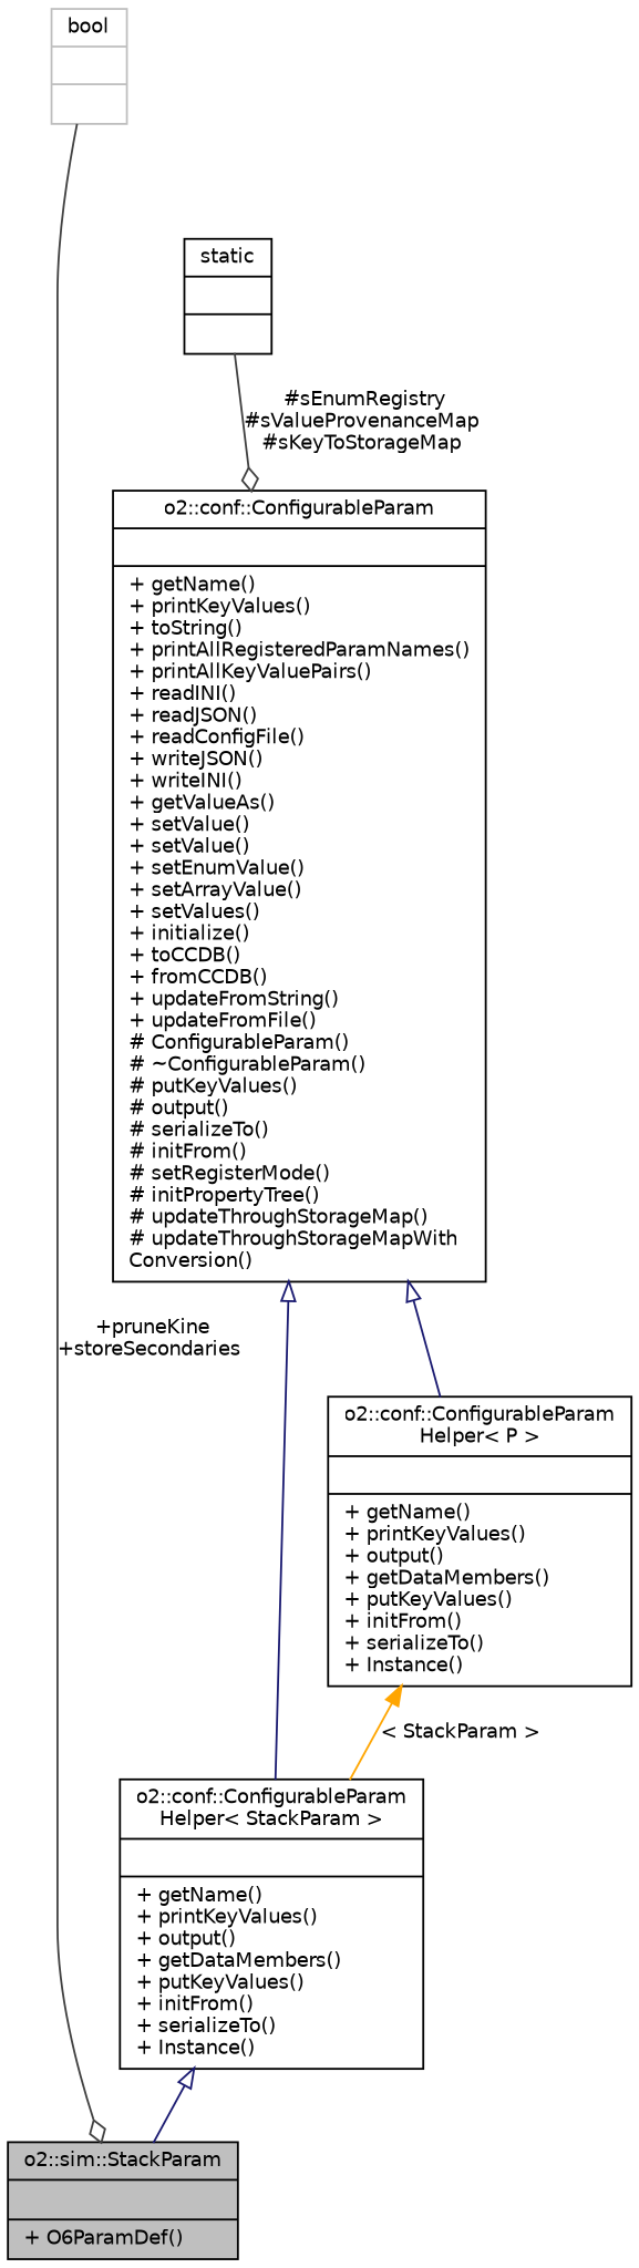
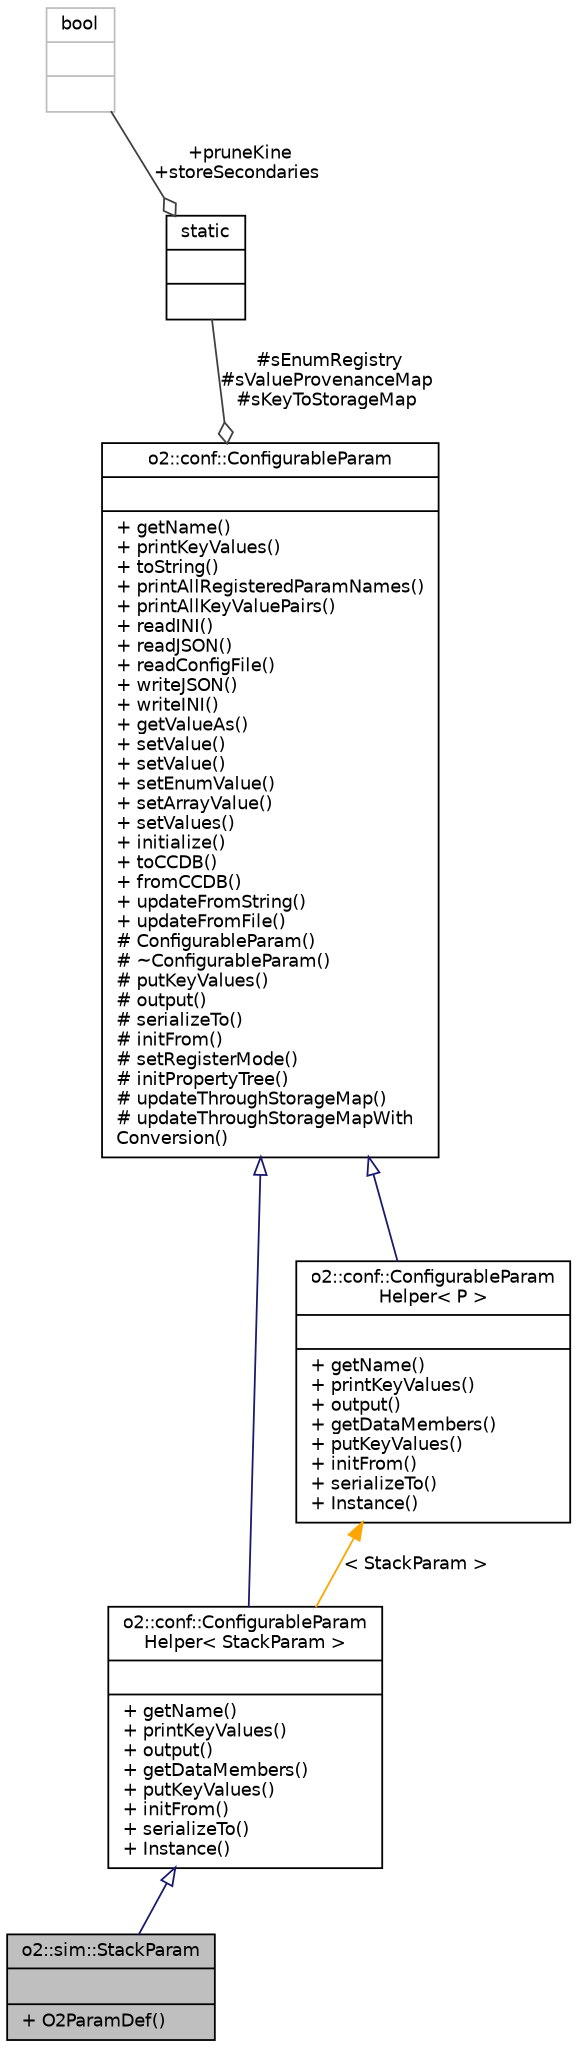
  digraph {
    node [color=black fontname=Helvetica fontsize=10 shape=record]
    edge [color=midnightblue dir=back fontname=Helvetica fontsize=10 labelfontname=Helvetica labelfontsize=10 style=solid]
-   n1 [fillcolor=grey75 fontcolor=black height=0.2 label="{o2::sim::StackParam\n||+ O6ParamDef()\l}" style=filled width=0.4]
+   n1 [fillcolor=grey75 fontcolor=black height=0.2 label="{o2::sim::StackParam\n||+ O2ParamDef()\l}" style=filled width=0.4]
    n2 [height=0.2 label="{o2::conf::ConfigurableParam\lHelper\< StackParam \>\n||+ getName()\l+ printKeyValues()\l+ output()\l+ getDataMembers()\l+ putKeyValues()\l+ initFrom()\l+ serializeTo()\l+ Instance()\l}" width=0.4]
    n3 [height=0.2 label="{o2::conf::ConfigurableParam\n||+ getName()\l+ printKeyValues()\l+ toString()\l+ printAllRegisteredParamNames()\l+ printAllKeyValuePairs()\l+ readINI()\l+ readJSON()\l+ readConfigFile()\l+ writeJSON()\l+ writeINI()\l+ getValueAs()\l+ setValue()\l+ setValue()\l+ setEnumValue()\l+ setArrayValue()\l+ setValues()\l+ initialize()\l+ toCCDB()\l+ fromCCDB()\l+ updateFromString()\l+ updateFromFile()\l# ConfigurableParam()\l# ~ConfigurableParam()\l# putKeyValues()\l# output()\l# serializeTo()\l# initFrom()\l# setRegisterMode()\l# initPropertyTree()\l# updateThroughStorageMap()\l# updateThroughStorageMapWith\lConversion()\l}" width=0.4]
    n4 [height=0.2 label="{o2::conf::ConfigurableParam\lHelper\< P \>\n||+ getName()\l+ printKeyValues()\l+ output()\l+ getDataMembers()\l+ putKeyValues()\l+ initFrom()\l+ serializeTo()\l+ Instance()\l}" width=0.4]
    n5 [height=0.2 label="{static\n||}" width=0.4]
    n6 [color=grey75 height=0.2 label="{bool\n||}" width=0.4]
    n2 -> n1 [arrowtail=onormal]
    n3 -> n2 [arrowtail=onormal]
    n3 -> n4 [arrowtail=onormal]
    n4 -> n2 [color=orange label=" \< StackParam \>"]
    n5 -> n3 [arrowhead=odiamond color=grey25 label=" #sEnumRegistry\n#sValueProvenanceMap\n#sKeyToStorageMap" dir=""]
-   n6 -> n1 [arrowhead=odiamond color=grey25 label=" +pruneKine\n+storeSecondaries" dir=""]
+   n6 -> n5 [arrowhead=odiamond color=grey25 label=" +pruneKine\n+storeSecondaries" dir=""]
  }
